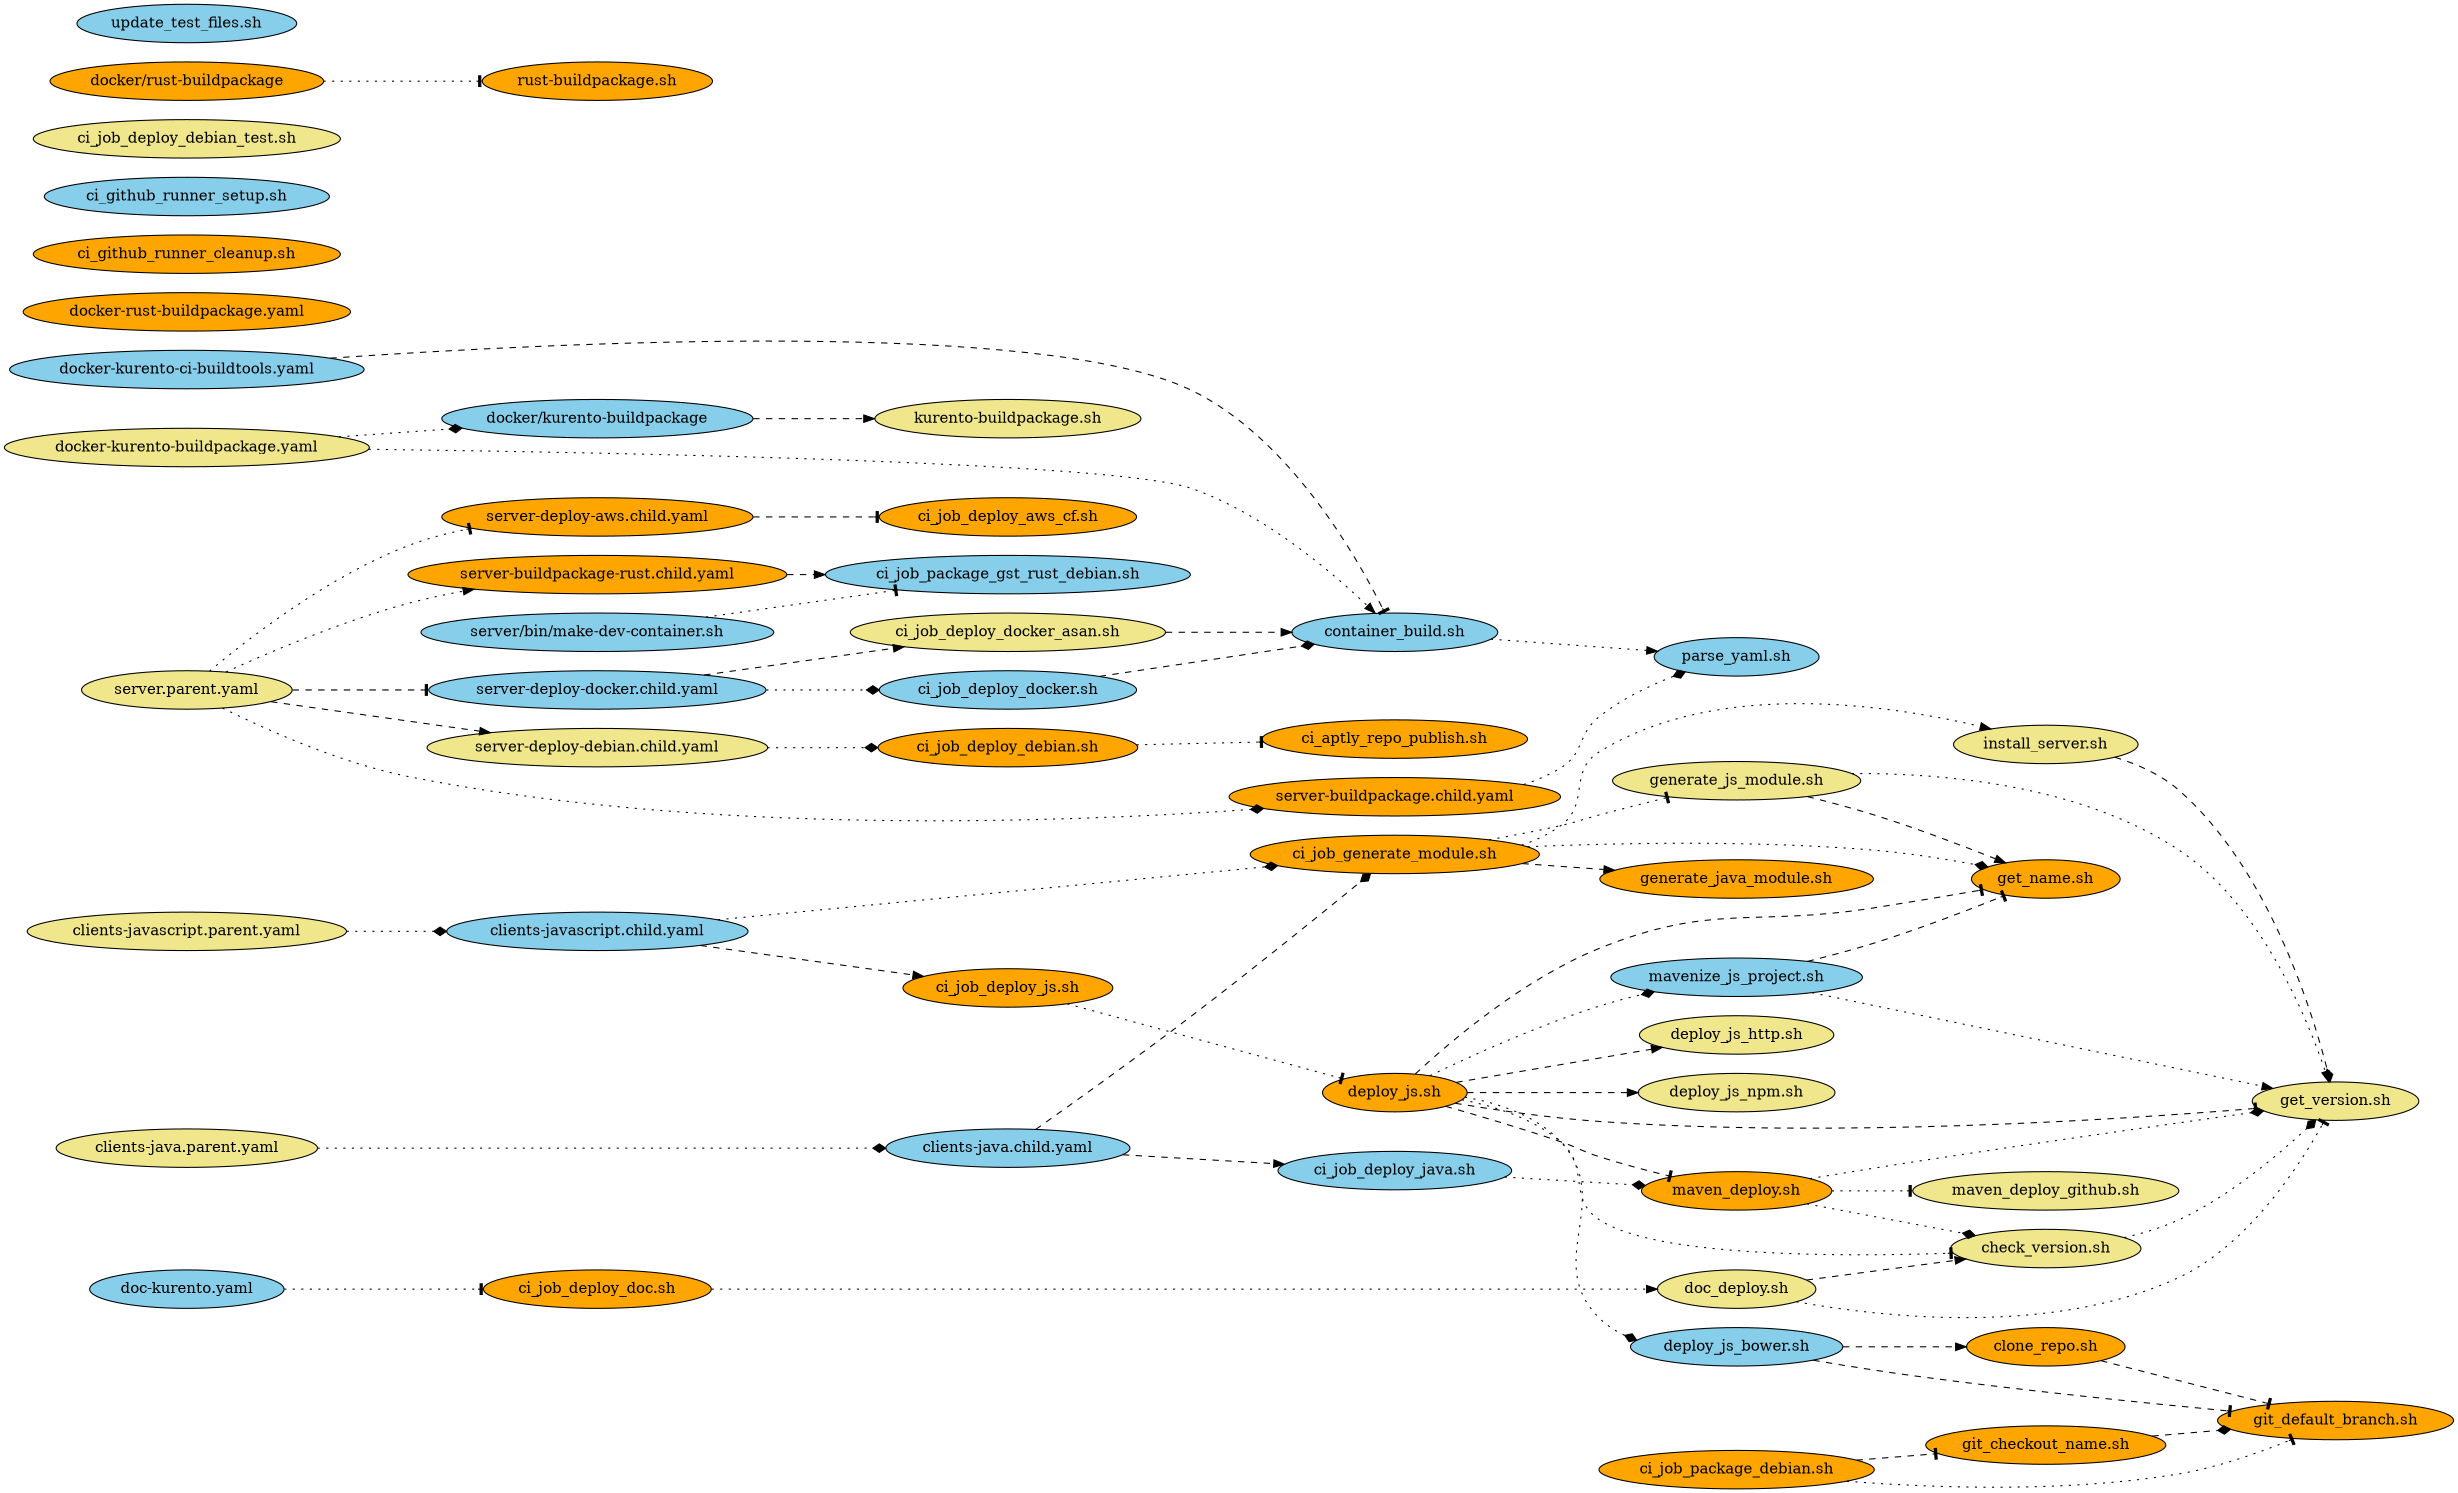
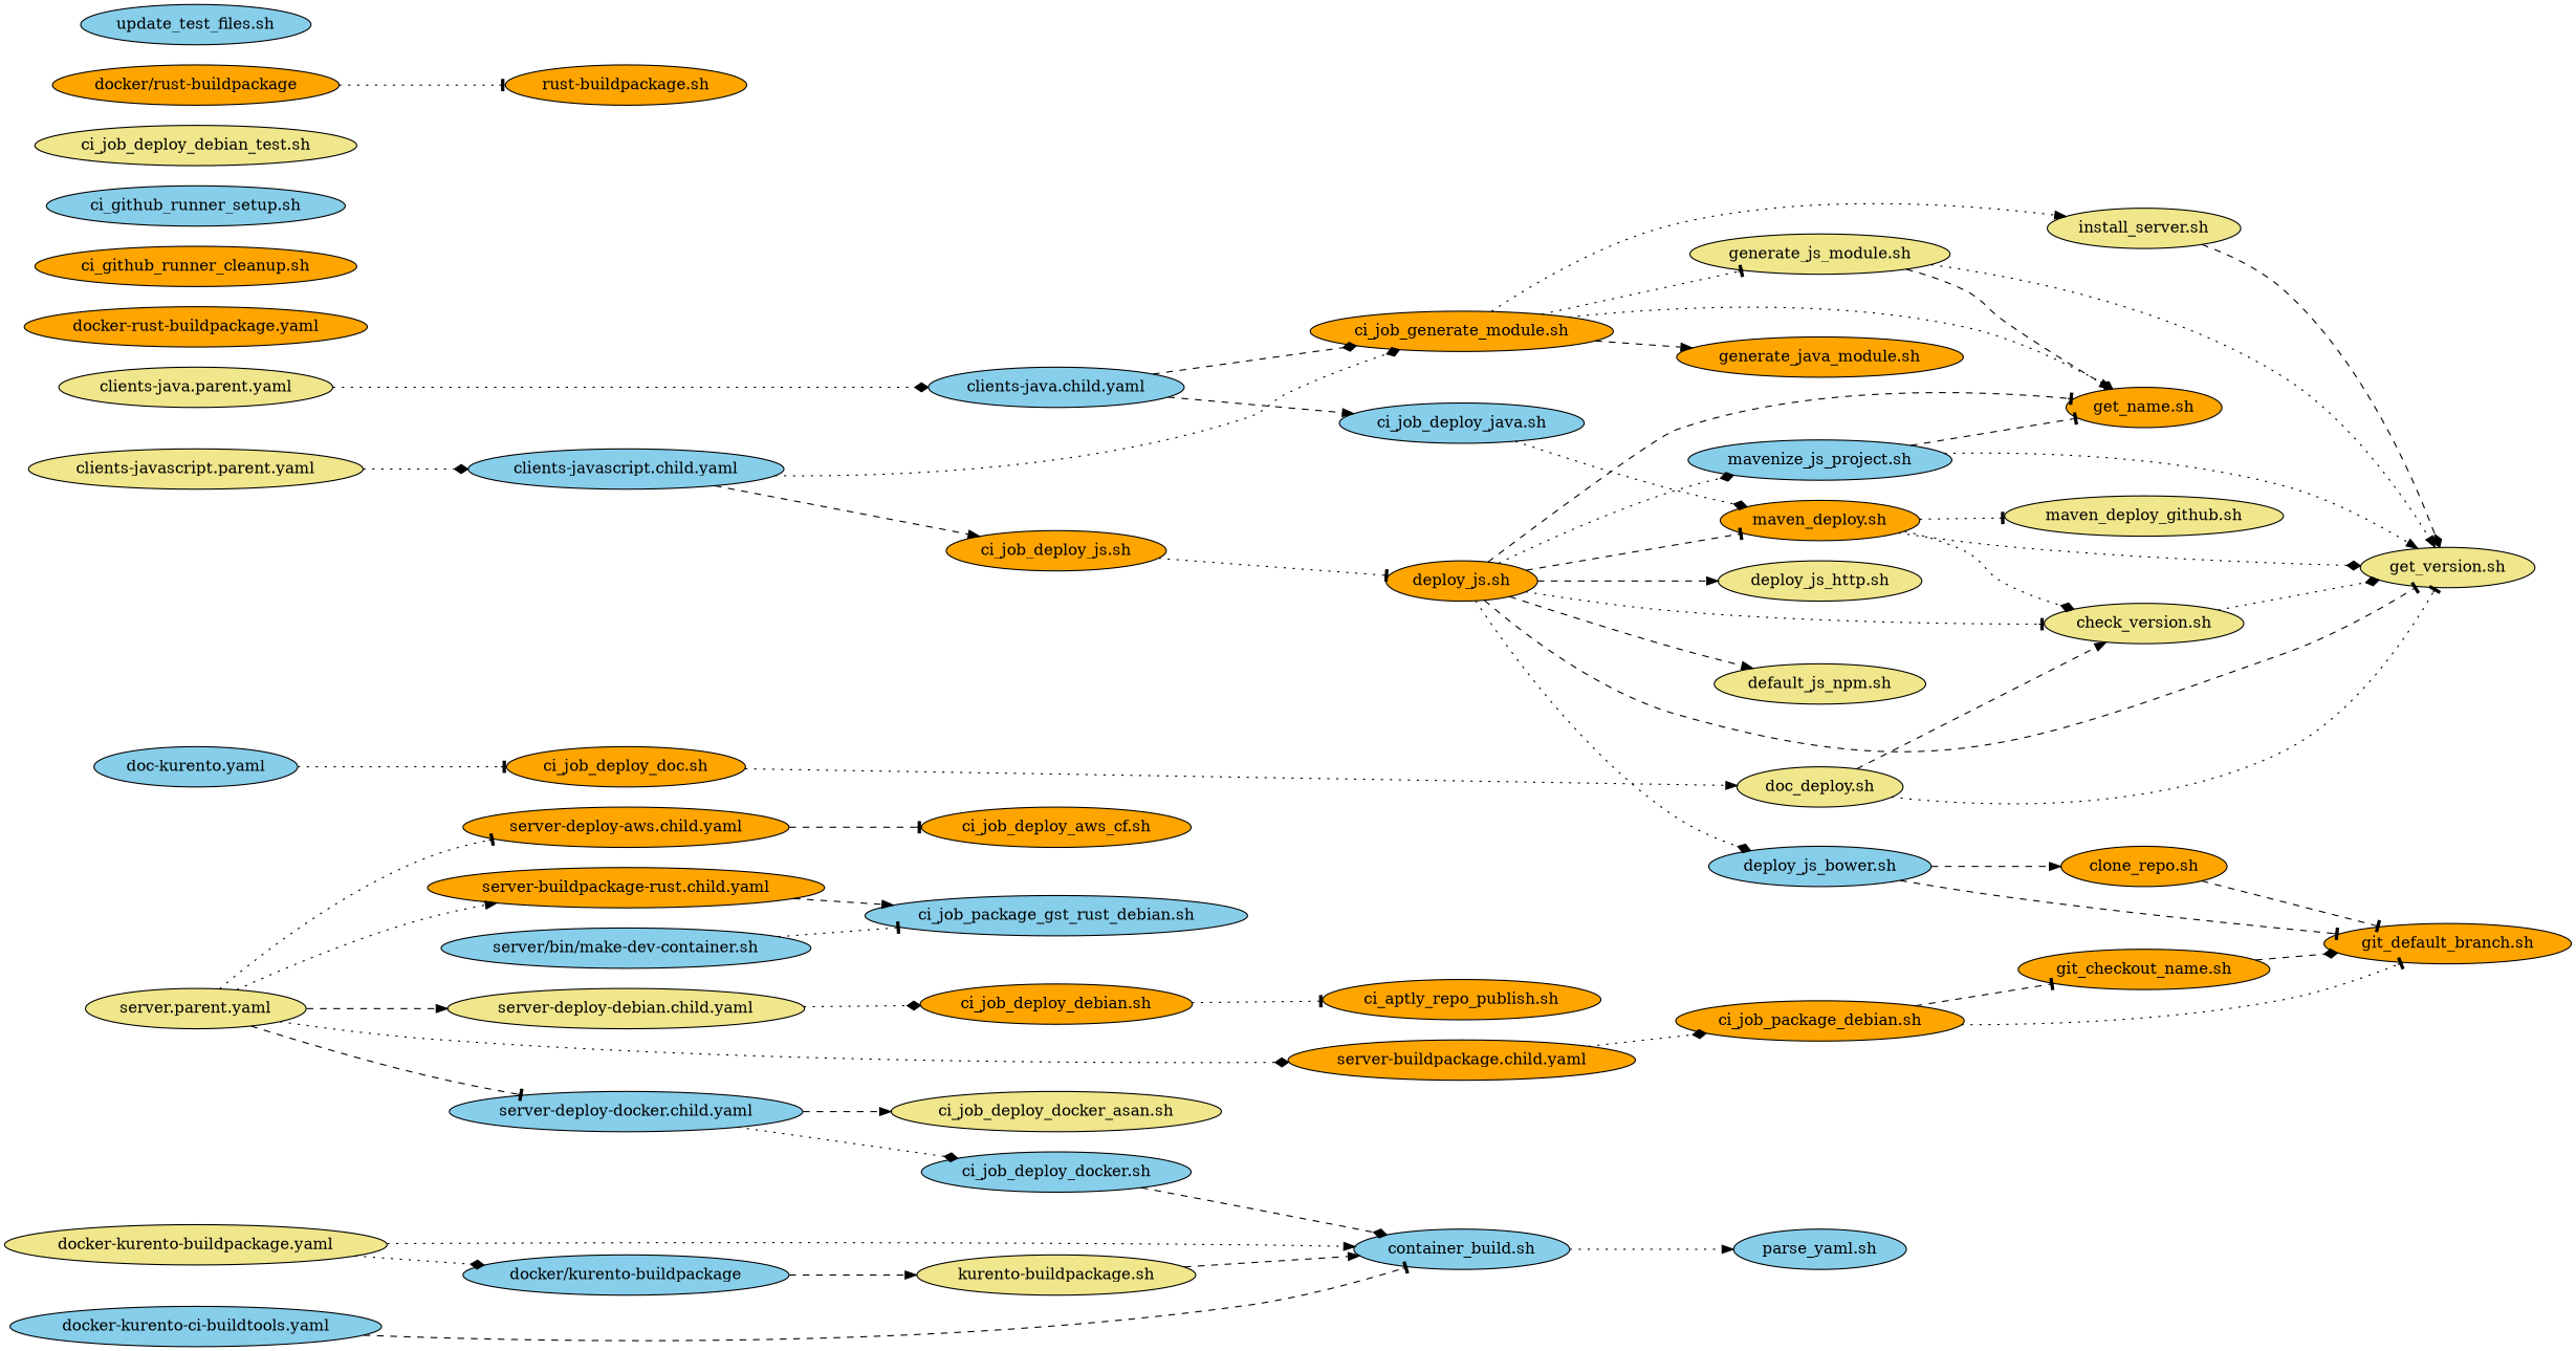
  digraph {
    fontname="Bitstream Vera Sans"
    fontsize=8
    rankdir=LR
    node [fillcolor=orange style=filled]
    edge [arrowhead=tee style=dotted]
    "clients-java.parent.yaml" [fillcolor=khaki]
    "clients-javascript.parent.yaml" [fillcolor=khaki]
    "doc-kurento.yaml" [fillcolor=skyblue]
    "docker-kurento-buildpackage.yaml" [fillcolor=khaki]
    "docker-kurento-ci-buildtools.yaml" [fillcolor=skyblue]
    "docker-rust-buildpackage.yaml"
    "server.parent.yaml" [fillcolor=khaki]
    "clients-java.child.yaml" [fillcolor=skyblue]
    "clients-javascript.child.yaml" [fillcolor=skyblue]
    "ci_job_deploy_doc.sh"
    "container_build.sh" [fillcolor=skyblue]
    "docker/kurento-buildpackage" [fillcolor=skyblue]
    "server-buildpackage-rust.child.yaml"
    "server-buildpackage.child.yaml"
    "server-deploy-aws.child.yaml"
    "server-deploy-debian.child.yaml" [fillcolor=khaki]
    "server-deploy-docker.child.yaml" [fillcolor=skyblue]
    "ci_job_deploy_java.sh" [fillcolor=skyblue]
    "ci_job_generate_module.sh"
    "ci_job_deploy_js.sh"
    "doc_deploy.sh" [fillcolor=khaki]
    "parse_yaml.sh" [fillcolor=skyblue]
    "kurento-buildpackage.sh" [fillcolor=khaki]
    "ci_job_package_gst_rust_debian.sh" [fillcolor=skyblue]
    "ci_job_package_debian.sh"
    "ci_job_deploy_aws_cf.sh"
    "ci_job_deploy_debian.sh"
    "ci_job_deploy_docker.sh" [fillcolor=skyblue]
    "ci_job_deploy_docker_asan.sh" [fillcolor=khaki]
    "maven_deploy.sh"
    "generate_java_module.sh"
    "generate_js_module.sh" [fillcolor=khaki]
    "get_name.sh"
    "install_server.sh" [fillcolor=khaki]
    "deploy_js.sh"
    "check_version.sh" [fillcolor=khaki]
    "get_version.sh" [fillcolor=khaki]
    "git_checkout_name.sh"
    "git_default_branch.sh"
    "ci_aptly_repo_publish.sh"
    "maven_deploy_github.sh" [fillcolor=khaki]
    "deploy_js_bower.sh" [fillcolor=skyblue]
    "deploy_js_http.sh" [fillcolor=khaki]
-   "deploy_js_npm.sh" [fillcolor=khaki]
+   "deploy_js_npm.sh" [fillcolor=khaki label="default_js_npm.sh"]
    "mavenize_js_project.sh" [fillcolor=skyblue]
    "ci_github_runner_cleanup.sh"
    "ci_github_runner_setup.sh" [fillcolor=skyblue]
    "ci_job_deploy_debian_test.sh" [fillcolor=khaki]
    "clone_repo.sh"
    "docker/rust-buildpackage"
    "rust-buildpackage.sh"
    "server/bin/make-dev-container.sh" [fillcolor=skyblue]
    "update_test_files.sh" [fillcolor=skyblue]
    subgraph sub_1 {
      rank=same
      "clients-java.parent.yaml"
      "clients-javascript.parent.yaml"
      "doc-kurento.yaml"
      "docker-kurento-buildpackage.yaml"
      "docker-kurento-ci-buildtools.yaml"
      "docker-rust-buildpackage.yaml"
      "server.parent.yaml"
    }
    "clients-java.parent.yaml" -> "clients-java.child.yaml" [arrowhead=diamond]
    "clients-javascript.parent.yaml" -> "clients-javascript.child.yaml" [arrowhead=diamond]
    "doc-kurento.yaml" -> "ci_job_deploy_doc.sh"
    "docker-kurento-buildpackage.yaml" -> "container_build.sh" [arrowhead=normal]
    "docker-kurento-buildpackage.yaml" -> "docker/kurento-buildpackage" [arrowhead=diamond]
    "docker-kurento-ci-buildtools.yaml" -> "container_build.sh" [style=dashed]
    "server.parent.yaml" -> "server-buildpackage-rust.child.yaml" [arrowhead=normal]
    "server.parent.yaml" -> "server-buildpackage.child.yaml" [arrowhead=diamond]
    "server.parent.yaml" -> "server-deploy-aws.child.yaml"
    "server.parent.yaml" -> "server-deploy-debian.child.yaml" [arrowhead=normal style=dashed]
    "server.parent.yaml" -> "server-deploy-docker.child.yaml" [style=dashed]
    "clients-java.child.yaml" -> "ci_job_deploy_java.sh" [arrowhead=normal style=dashed]
    "clients-java.child.yaml" -> "ci_job_generate_module.sh" [arrowhead=diamond style=dashed]
    "clients-javascript.child.yaml" -> "ci_job_generate_module.sh" [arrowhead=diamond]
    "clients-javascript.child.yaml" -> "ci_job_deploy_js.sh" [arrowhead=normal style=dashed]
    "ci_job_deploy_doc.sh" -> "doc_deploy.sh" [arrowhead=normal]
    "container_build.sh" -> "parse_yaml.sh" [arrowhead=normal]
    "docker/kurento-buildpackage" -> "kurento-buildpackage.sh" [arrowhead=normal style=dashed]
    "server-buildpackage-rust.child.yaml" -> "ci_job_package_gst_rust_debian.sh" [arrowhead=normal style=dashed]
-   "server-buildpackage.child.yaml" -> "parse_yaml.sh" [arrowhead=diamond]
+   "server-buildpackage.child.yaml" -> "ci_job_package_debian.sh" [arrowhead=diamond]
    "server-deploy-aws.child.yaml" -> "ci_job_deploy_aws_cf.sh" [style=dashed]
    "server-deploy-debian.child.yaml" -> "ci_job_deploy_debian.sh" [arrowhead=diamond]
    "server-deploy-docker.child.yaml" -> "ci_job_deploy_docker.sh" [arrowhead=diamond]
    "server-deploy-docker.child.yaml" -> "ci_job_deploy_docker_asan.sh" [arrowhead=normal style=dashed]
    "ci_job_deploy_java.sh" -> "maven_deploy.sh" [arrowhead=diamond]
    "ci_job_generate_module.sh" -> "generate_java_module.sh" [arrowhead=normal style=dashed]
    "ci_job_generate_module.sh" -> "generate_js_module.sh"
    "ci_job_generate_module.sh" -> "get_name.sh" [arrowhead=diamond]
    "ci_job_generate_module.sh" -> "install_server.sh" [arrowhead=normal]
    "ci_job_deploy_js.sh" -> "deploy_js.sh"
    "doc_deploy.sh" -> "check_version.sh" [arrowhead=normal style=dashed]
    "doc_deploy.sh" -> "get_version.sh"
    "ci_job_package_debian.sh" -> "git_checkout_name.sh" [style=dashed]
    "ci_job_package_debian.sh" -> "git_default_branch.sh"
    "ci_job_deploy_debian.sh" -> "ci_aptly_repo_publish.sh"
    "ci_job_deploy_docker.sh" -> "container_build.sh" [arrowhead=diamond style=dashed]
-   "ci_job_deploy_docker_asan.sh" -> "container_build.sh" [arrowhead=normal style=dashed]
+   "kurento-buildpackage.sh" -> "container_build.sh" [arrowhead=normal style=dashed]
    "maven_deploy.sh" -> "check_version.sh" [arrowhead=diamond]
    "maven_deploy.sh" -> "get_version.sh" [arrowhead=diamond]
    "maven_deploy.sh" -> "maven_deploy_github.sh"
    "generate_js_module.sh" -> "get_name.sh" [arrowhead=normal style=dashed]
    "generate_js_module.sh" -> "get_version.sh" [arrowhead=normal]
    "install_server.sh" -> "get_version.sh" [arrowhead=diamond style=dashed]
    "deploy_js.sh" -> "maven_deploy.sh" [style=dashed]
    "deploy_js.sh" -> "get_name.sh" [style=dashed]
    "deploy_js.sh" -> "check_version.sh"
    "deploy_js.sh" -> "get_version.sh" [style=dashed]
    "deploy_js.sh" -> "deploy_js_bower.sh" [arrowhead=diamond]
    "deploy_js.sh" -> "deploy_js_http.sh" [arrowhead=normal style=dashed]
    "deploy_js.sh" -> "deploy_js_npm.sh" [arrowhead=normal style=dashed]
    "deploy_js.sh" -> "mavenize_js_project.sh" [arrowhead=diamond]
    "check_version.sh" -> "get_version.sh" [arrowhead=diamond]
    "git_checkout_name.sh" -> "git_default_branch.sh" [arrowhead=diamond style=dashed]
    "deploy_js_bower.sh" -> "git_default_branch.sh" [style=dashed]
    "deploy_js_bower.sh" -> "clone_repo.sh" [arrowhead=normal style=dashed]
    "mavenize_js_project.sh" -> "get_name.sh" [style=dashed]
    "mavenize_js_project.sh" -> "get_version.sh" [arrowhead=normal]
    "clone_repo.sh" -> "git_default_branch.sh" [style=dashed]
    "docker/rust-buildpackage" -> "rust-buildpackage.sh"
    "server/bin/make-dev-container.sh" -> "ci_job_package_gst_rust_debian.sh"
  }
